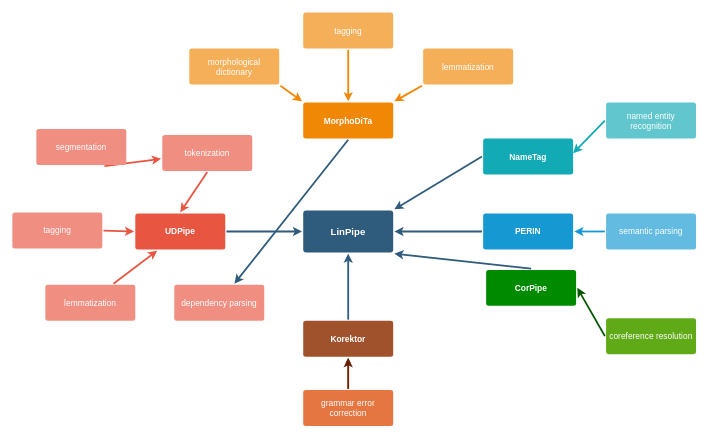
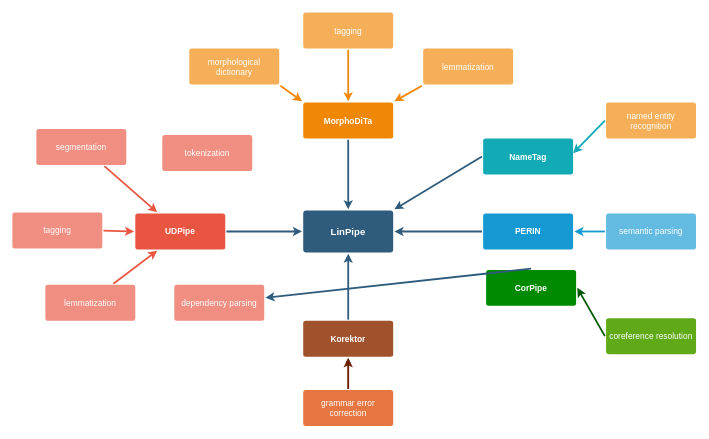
  <mxCell id="0" />
  <mxCell id="1" parent="0" />
- <mxCell id="2" value="" style="edgeStyle=none;rounded=0;jumpStyle=none;html=1;shadow=0;labelBackgroundColor=none;startArrow=none;startFill=0;endArrow=classic;endFill=1;jettySize=auto;orthogonalLoop=1;strokeColor=#2F5B7C;strokeWidth=3;fontFamily=Helvetica;fontSize=16;fontColor=#23445D;spacing=5;exitX=0.5;exitY=1;exitDx=0;exitDy=0;" parent="1" source="17" target="27" edge="1"><mxGeometry relative="1" as="geometry"><mxPoint x="660" y="270" as="targetPoint" /></mxGeometry></mxCell>
+ <mxCell id="2" value="" style="edgeStyle=none;rounded=0;jumpStyle=none;html=1;shadow=0;labelBackgroundColor=none;startArrow=none;startFill=0;endArrow=classic;endFill=1;jettySize=auto;orthogonalLoop=1;strokeColor=#2F5B7C;strokeWidth=3;fontFamily=Helvetica;fontSize=16;fontColor=#23445D;spacing=5;exitX=0.5;exitY=1;exitDx=0;exitDy=0;entryX=0.5;entryY=0;entryDx=0;entryDy=0;" parent="1" source="17" target="6" edge="1"><mxGeometry relative="1" as="geometry"><mxPoint x="660" y="270" as="targetPoint" /></mxGeometry></mxCell>
  <mxCell id="3" value="" style="edgeStyle=none;rounded=0;jumpStyle=none;html=1;shadow=0;labelBackgroundColor=none;startArrow=none;startFill=0;endArrow=classic;endFill=1;jettySize=auto;orthogonalLoop=1;strokeColor=#2F5B7C;strokeWidth=3;fontFamily=Helvetica;fontSize=16;fontColor=#23445D;spacing=5;entryX=1;entryY=0;entryDx=0;entryDy=0;exitX=0;exitY=0.5;exitDx=0;exitDy=0;" parent="1" source="24" target="6" edge="1"><mxGeometry relative="1" as="geometry"><mxPoint x="700" y="430" as="sourcePoint" /></mxGeometry></mxCell>
  <mxCell id="4" value="" style="edgeStyle=none;rounded=0;jumpStyle=none;html=1;shadow=0;labelBackgroundColor=none;startArrow=none;startFill=0;endArrow=classic;endFill=1;jettySize=auto;orthogonalLoop=1;strokeColor=#2F5B7C;strokeWidth=3;fontFamily=Helvetica;fontSize=16;fontColor=#23445D;spacing=5;entryX=1;entryY=0.5;entryDx=0;entryDy=0;exitX=0;exitY=0.5;exitDx=0;exitDy=0;" parent="1" source="15" target="6" edge="1"><mxGeometry relative="1" as="geometry"><mxPoint x="680" y="480" as="sourcePoint" /></mxGeometry></mxCell>
  <mxCell id="5" value="" style="edgeStyle=none;rounded=0;jumpStyle=none;html=1;shadow=0;labelBackgroundColor=none;startArrow=none;startFill=0;endArrow=classic;endFill=1;jettySize=auto;orthogonalLoop=1;strokeColor=#2F5B7C;strokeWidth=3;fontFamily=Helvetica;fontSize=16;fontColor=#23445D;spacing=5;entryX=0;entryY=0.5;entryDx=0;entryDy=0;exitX=1;exitY=0.5;exitDx=0;exitDy=0;" parent="1" source="10" target="6" edge="1"><mxGeometry relative="1" as="geometry"><mxPoint x="480" y="360" as="sourcePoint" /></mxGeometry></mxCell>
  <mxCell id="6" value="LinPipe" style="rounded=1;whiteSpace=wrap;html=1;shadow=0;labelBackgroundColor=none;strokeColor=none;strokeWidth=3;fillColor=#2F5B7C;fontFamily=Helvetica;fontSize=16;fontColor=#FFFFFF;align=center;fontStyle=1;spacing=5;arcSize=7;perimeterSpacing=2;" parent="1" vertex="1"><mxGeometry x="505" y="350.5" width="150" height="70" as="geometry" /></mxCell>
- <mxCell id="7" value="" style="edgeStyle=none;rounded=1;jumpStyle=none;html=1;shadow=0;labelBackgroundColor=none;startArrow=none;startFill=0;jettySize=auto;orthogonalLoop=1;strokeColor=#E85642;strokeWidth=3;fontFamily=Helvetica;fontSize=14;fontColor=#FFFFFF;spacing=5;fontStyle=1;fillColor=#b0e3e6;exitX=0.75;exitY=1;exitDx=0;exitDy=0;" parent="1" source="13" target="28" edge="1"><mxGeometry relative="1" as="geometry"><mxPoint x="250" y="300" as="targetPoint" /></mxGeometry></mxCell>
+ <mxCell id="7" value="" style="edgeStyle=none;rounded=1;jumpStyle=none;html=1;shadow=0;labelBackgroundColor=none;startArrow=none;startFill=0;jettySize=auto;orthogonalLoop=1;strokeColor=#E85642;strokeWidth=3;fontFamily=Helvetica;fontSize=14;fontColor=#FFFFFF;spacing=5;fontStyle=1;fillColor=#b0e3e6;exitX=0.75;exitY=1;exitDx=0;exitDy=0;entryX=0.25;entryY=0;entryDx=0;entryDy=0;" parent="1" source="13" target="10" edge="1"><mxGeometry relative="1" as="geometry"><mxPoint x="250" y="300" as="targetPoint" /></mxGeometry></mxCell>
  <mxCell id="8" value="" style="edgeStyle=none;rounded=1;jumpStyle=none;html=1;shadow=0;labelBackgroundColor=none;startArrow=none;startFill=0;jettySize=auto;orthogonalLoop=1;strokeColor=#E85642;strokeWidth=3;fontFamily=Helvetica;fontSize=14;fontColor=#FFFFFF;spacing=5;fontStyle=1;fillColor=#b0e3e6;entryX=0;entryY=0.5;entryDx=0;entryDy=0;exitX=1;exitY=0.5;exitDx=0;exitDy=0;" parent="1" source="12" target="10" edge="1"><mxGeometry relative="1" as="geometry"><mxPoint x="190" y="370" as="sourcePoint" /></mxGeometry></mxCell>
  <mxCell id="9" value="" style="edgeStyle=none;rounded=1;jumpStyle=none;html=1;shadow=0;labelBackgroundColor=none;startArrow=none;startFill=0;jettySize=auto;orthogonalLoop=1;strokeColor=#E85642;strokeWidth=3;fontFamily=Helvetica;fontSize=14;fontColor=#FFFFFF;spacing=5;fontStyle=1;fillColor=#b0e3e6;entryX=0.25;entryY=1;entryDx=0;entryDy=0;exitX=0.75;exitY=0;exitDx=0;exitDy=0;" parent="1" source="11" target="10" edge="1"><mxGeometry relative="1" as="geometry"><mxPoint x="270" y="450" as="sourcePoint" /></mxGeometry></mxCell>
  <mxCell id="10" value="UDPipe" style="rounded=1;whiteSpace=wrap;html=1;shadow=0;labelBackgroundColor=none;strokeColor=none;strokeWidth=3;fillColor=#e85642;fontFamily=Helvetica;fontSize=14;fontColor=#FFFFFF;align=center;spacing=5;fontStyle=1;arcSize=7;perimeterSpacing=2;" parent="1" vertex="1"><mxGeometry x="225" y="355.5" width="150" height="60" as="geometry" /></mxCell>
  <mxCell id="11" value="lemmatization" style="rounded=1;whiteSpace=wrap;html=1;shadow=0;labelBackgroundColor=none;strokeColor=none;strokeWidth=3;fillColor=#f08e81;fontFamily=Helvetica;fontSize=14;fontColor=#FFFFFF;align=center;spacing=5;fontStyle=0;arcSize=7;perimeterSpacing=2;" parent="1" vertex="1"><mxGeometry x="75" y="474.5" width="150" height="60" as="geometry" /></mxCell>
  <mxCell id="12" value="tagging" style="rounded=1;whiteSpace=wrap;html=1;shadow=0;labelBackgroundColor=none;strokeColor=none;strokeWidth=3;fillColor=#f08e81;fontFamily=Helvetica;fontSize=14;fontColor=#FFFFFF;align=center;spacing=5;fontStyle=0;arcSize=7;perimeterSpacing=2;" parent="1" vertex="1"><mxGeometry x="20" y="354" width="150" height="60" as="geometry" /></mxCell>
  <mxCell id="13" value="segmentation" style="rounded=1;whiteSpace=wrap;html=1;shadow=0;labelBackgroundColor=none;strokeColor=none;strokeWidth=3;fillColor=#f08e81;fontFamily=Helvetica;fontSize=14;fontColor=#FFFFFF;align=center;spacing=5;fontStyle=0;arcSize=7;perimeterSpacing=2;" parent="1" vertex="1"><mxGeometry x="60" y="214.5" width="150" height="60" as="geometry" /></mxCell>
  <mxCell id="14" value="" style="edgeStyle=none;rounded=0;jumpStyle=none;html=1;shadow=0;labelBackgroundColor=none;startArrow=none;startFill=0;endArrow=classic;endFill=1;jettySize=auto;orthogonalLoop=1;strokeColor=#1699D3;strokeWidth=3;fontFamily=Helvetica;fontSize=14;fontColor=#FFFFFF;spacing=5;exitX=0;exitY=0.5;exitDx=0;exitDy=0;entryX=1;entryY=0.5;entryDx=0;entryDy=0;" parent="1" source="16" target="15" edge="1"><mxGeometry relative="1" as="geometry"><mxPoint x="1010" y="540" as="targetPoint" /></mxGeometry></mxCell>
  <mxCell id="15" value="PERIN" style="rounded=1;whiteSpace=wrap;html=1;shadow=0;labelBackgroundColor=none;strokeColor=none;strokeWidth=3;fillColor=#1699d3;fontFamily=Helvetica;fontSize=14;fontColor=#FFFFFF;align=center;spacing=5;fontStyle=1;arcSize=7;perimeterSpacing=2;" parent="1" vertex="1"><mxGeometry x="805" y="355.5" width="150" height="60" as="geometry" /></mxCell>
  <mxCell id="16" value="semantic parsing" style="rounded=1;whiteSpace=wrap;html=1;shadow=0;labelBackgroundColor=none;strokeColor=none;strokeWidth=3;fillColor=#64bbe2;fontFamily=Helvetica;fontSize=14;fontColor=#FFFFFF;align=center;spacing=5;arcSize=7;perimeterSpacing=2;" parent="1" vertex="1"><mxGeometry x="1010" y="355.5" width="150" height="60" as="geometry" /></mxCell>
  <mxCell id="17" value="MorphoDiTa" style="rounded=1;whiteSpace=wrap;html=1;shadow=0;labelBackgroundColor=none;strokeColor=none;strokeWidth=3;fillColor=#F08705;fontFamily=Helvetica;fontSize=14;fontColor=#FFFFFF;align=center;spacing=5;fontStyle=1;arcSize=7;perimeterSpacing=2;" parent="1" vertex="1"><mxGeometry x="505" y="170.5" width="150" height="60" as="geometry" /></mxCell>
  <mxCell id="18" value="lemmatization" style="rounded=1;whiteSpace=wrap;html=1;shadow=0;labelBackgroundColor=none;strokeColor=none;strokeWidth=3;fillColor=#f5af58;fontFamily=Helvetica;fontSize=14;fontColor=#FFFFFF;align=center;spacing=5;arcSize=7;perimeterSpacing=2;" parent="1" vertex="1"><mxGeometry x="705" y="80.5" width="150" height="60" as="geometry" /></mxCell>
  <mxCell id="19" value="" style="edgeStyle=none;rounded=0;jumpStyle=none;html=1;shadow=0;labelBackgroundColor=none;startArrow=none;startFill=0;endArrow=classic;endFill=1;jettySize=auto;orthogonalLoop=1;strokeColor=#F08705;strokeWidth=3;fontFamily=Helvetica;fontSize=14;fontColor=#FFFFFF;spacing=5;exitX=0;exitY=1;exitDx=0;exitDy=0;entryX=1;entryY=0;entryDx=0;entryDy=0;" parent="1" source="18" target="17" edge="1"><mxGeometry relative="1" as="geometry"><mxPoint x="730" y="170" as="targetPoint" /></mxGeometry></mxCell>
  <mxCell id="20" value="tagging" style="rounded=1;whiteSpace=wrap;html=1;shadow=0;labelBackgroundColor=none;strokeColor=none;strokeWidth=3;fillColor=#f5af58;fontFamily=Helvetica;fontSize=14;fontColor=#FFFFFF;align=center;spacing=5;arcSize=7;perimeterSpacing=2;" parent="1" vertex="1"><mxGeometry x="505" y="20.5" width="150" height="60" as="geometry" /></mxCell>
  <mxCell id="21" value="" style="edgeStyle=none;rounded=0;jumpStyle=none;html=1;shadow=0;labelBackgroundColor=none;startArrow=none;startFill=0;endArrow=classic;endFill=1;jettySize=auto;orthogonalLoop=1;strokeColor=#F08705;strokeWidth=3;fontFamily=Helvetica;fontSize=14;fontColor=#FFFFFF;spacing=5;exitX=0.5;exitY=1;exitDx=0;exitDy=0;entryX=0.5;entryY=0;entryDx=0;entryDy=0;" parent="1" source="20" target="17" edge="1"><mxGeometry relative="1" as="geometry"><mxPoint x="610" y="100" as="targetPoint" /></mxGeometry></mxCell>
  <mxCell id="22" value="morphological dictionary" style="rounded=1;whiteSpace=wrap;html=1;shadow=0;labelBackgroundColor=none;strokeColor=none;strokeWidth=3;fillColor=#f5af58;fontFamily=Helvetica;fontSize=14;fontColor=#FFFFFF;align=center;spacing=5;arcSize=7;perimeterSpacing=2;" parent="1" vertex="1"><mxGeometry x="315" y="80.5" width="150" height="60" as="geometry" /></mxCell>
  <mxCell id="23" value="" style="edgeStyle=none;rounded=0;jumpStyle=none;html=1;shadow=0;labelBackgroundColor=none;startArrow=none;startFill=0;endArrow=classic;endFill=1;jettySize=auto;orthogonalLoop=1;strokeColor=#F08705;strokeWidth=3;fontFamily=Helvetica;fontSize=14;fontColor=#FFFFFF;spacing=5;entryX=0;entryY=0;entryDx=0;entryDy=0;exitX=1;exitY=1;exitDx=0;exitDy=0;" parent="1" source="22" target="17" edge="1"><mxGeometry relative="1" as="geometry"><mxPoint x="510" y="130" as="sourcePoint" /></mxGeometry></mxCell>
  <mxCell id="24" value="NameTag" style="rounded=1;whiteSpace=wrap;html=1;shadow=0;labelBackgroundColor=none;strokeColor=none;strokeWidth=3;fillColor=#12aab5;fontFamily=Helvetica;fontSize=14;fontColor=#FFFFFF;align=center;spacing=5;fontStyle=1;arcSize=7;perimeterSpacing=2;" parent="1" vertex="1"><mxGeometry x="805" y="230.5" width="150" height="60" as="geometry" /></mxCell>
- <mxCell id="25" value="named entity recognition" style="rounded=1;whiteSpace=wrap;html=1;shadow=0;labelBackgroundColor=none;strokeColor=none;strokeWidth=3;fillColor=#61c6ce;fontFamily=Helvetica;fontSize=14;fontColor=#FFFFFF;align=center;spacing=5;fontStyle=0;arcSize=7;perimeterSpacing=2;" parent="1" vertex="1"><mxGeometry x="1010" y="170.5" width="150" height="60" as="geometry" /></mxCell>
+ <mxCell id="25" value="named entity recognition" style="rounded=1;whiteSpace=wrap;html=1;shadow=0;labelBackgroundColor=none;strokeColor=none;strokeWidth=3;fillColor=#f5af58;fontFamily=Helvetica;fontSize=14;fontColor=#FFFFFF;align=center;spacing=5;fontStyle=0;arcSize=7;perimeterSpacing=2;" parent="1" vertex="1"><mxGeometry x="1010" y="170.5" width="150" height="60" as="geometry" /></mxCell>
  <mxCell id="26" value="" style="edgeStyle=none;rounded=1;jumpStyle=none;html=1;shadow=0;labelBackgroundColor=none;startArrow=none;startFill=0;jettySize=auto;orthogonalLoop=1;strokeColor=#12AAB5;strokeWidth=3;fontFamily=Helvetica;fontSize=14;fontColor=#FFFFFF;spacing=5;fontStyle=1;fillColor=#b0e3e6;exitX=0;exitY=0.5;exitDx=0;exitDy=0;entryX=0.987;entryY=0.414;entryDx=0;entryDy=0;entryPerimeter=0;" parent="1" source="25" target="24" edge="1"><mxGeometry relative="1" as="geometry"><mxPoint x="1020" y="400" as="targetPoint" /></mxGeometry></mxCell>
  <mxCell id="27" value="dependency parsing" style="rounded=1;whiteSpace=wrap;html=1;shadow=0;labelBackgroundColor=none;strokeColor=none;strokeWidth=3;fillColor=#f08e81;fontFamily=Helvetica;fontSize=14;fontColor=#FFFFFF;align=center;spacing=5;fontStyle=0;arcSize=7;perimeterSpacing=2;" vertex="1" parent="1"><mxGeometry x="290" y="474.5" width="150" height="60" as="geometry" /></mxCell>
  <mxCell id="28" value="tokenization" style="rounded=1;whiteSpace=wrap;html=1;shadow=0;labelBackgroundColor=none;strokeColor=none;strokeWidth=3;fillColor=#f08e81;fontFamily=Helvetica;fontSize=14;fontColor=#FFFFFF;align=center;spacing=5;fontStyle=0;arcSize=7;perimeterSpacing=2;" vertex="1" parent="1"><mxGeometry x="270" y="224.5" width="150" height="60" as="geometry" /></mxCell>
- <mxCell id="29" value="" style="edgeStyle=none;rounded=1;jumpStyle=none;html=1;shadow=0;labelBackgroundColor=none;startArrow=none;startFill=0;jettySize=auto;orthogonalLoop=1;strokeColor=#E85642;strokeWidth=3;fontFamily=Helvetica;fontSize=14;fontColor=#FFFFFF;spacing=5;fontStyle=1;fillColor=#b0e3e6;exitX=0.5;exitY=1;exitDx=0;exitDy=0;entryX=0.5;entryY=0;entryDx=0;entryDy=0;" edge="1" parent="1" source="28" target="10"><mxGeometry relative="1" as="geometry"><mxPoint x="263.5" y="283.5" as="sourcePoint" /><mxPoint x="336.5" y="350.5" as="targetPoint" /></mxGeometry></mxCell>
  <mxCell id="30" value="CorPipe" style="rounded=1;whiteSpace=wrap;html=1;shadow=0;labelBackgroundColor=none;strokeColor=none;strokeWidth=3;fillColor=#008a00;fontFamily=Helvetica;fontSize=14;align=center;spacing=5;fontStyle=1;arcSize=7;perimeterSpacing=2;fontColor=#ffffff;" vertex="1" parent="1"><mxGeometry x="810" y="449.5" width="150" height="60" as="geometry" /></mxCell>
- <mxCell id="31" value="" style="edgeStyle=none;rounded=0;jumpStyle=none;html=1;shadow=0;labelBackgroundColor=none;startArrow=none;startFill=0;endArrow=classic;endFill=1;jettySize=auto;orthogonalLoop=1;strokeColor=#2F5B7C;strokeWidth=3;fontFamily=Helvetica;fontSize=16;fontColor=#23445D;spacing=5;entryX=1;entryY=1;entryDx=0;entryDy=0;exitX=0.5;exitY=0;exitDx=0;exitDy=0;" edge="1" parent="1" source="30" target="6"><mxGeometry relative="1" as="geometry"><mxPoint x="738.998" y="521.976" as="sourcePoint" /><mxPoint x="580" y="440.004" as="targetPoint" /></mxGeometry></mxCell>
+ <mxCell id="31" value="" style="edgeStyle=none;rounded=0;jumpStyle=none;html=1;shadow=0;labelBackgroundColor=none;startArrow=none;startFill=0;endArrow=classic;endFill=1;jettySize=auto;orthogonalLoop=1;strokeColor=#2F5B7C;strokeWidth=3;fontFamily=Helvetica;fontSize=16;fontColor=#23445D;spacing=5;exitX=0.5;exitY=0;exitDx=0;exitDy=0;" edge="1" parent="1" source="30" target="27"><mxGeometry relative="1" as="geometry"><mxPoint x="738.998" y="521.976" as="sourcePoint" /><mxPoint x="580" y="440.004" as="targetPoint" /></mxGeometry></mxCell>
  <mxCell id="32" value="&lt;font color=&quot;#ffffff&quot;&gt;coreference resolution&lt;/font&gt;" style="rounded=1;whiteSpace=wrap;html=1;shadow=0;labelBackgroundColor=none;strokeColor=none;strokeWidth=3;fillColor=#60a917;fontFamily=Helvetica;fontSize=14;align=center;spacing=5;arcSize=7;perimeterSpacing=2;fontColor=#ffffff;" vertex="1" parent="1"><mxGeometry x="1010" y="530" width="150" height="60" as="geometry" /></mxCell>
  <mxCell id="33" value="Korektor" style="rounded=1;whiteSpace=wrap;html=1;shadow=0;labelBackgroundColor=none;strokeColor=none;strokeWidth=3;fillColor=#a0522d;fontFamily=Helvetica;fontSize=14;fontColor=#ffffff;align=center;spacing=5;fontStyle=1;arcSize=7;perimeterSpacing=2;" vertex="1" parent="1"><mxGeometry x="505" y="534.5" width="150" height="60" as="geometry" /></mxCell>
  <mxCell id="34" value="" style="edgeStyle=orthogonalEdgeStyle;rounded=0;orthogonalLoop=1;jettySize=auto;html=1;fontColor=#FFFFFF;" edge="1" parent="1" source="35" target="33"><mxGeometry relative="1" as="geometry" /></mxCell>
  <mxCell id="35" value="&lt;font color=&quot;#ffffff&quot;&gt;grammar error correction&lt;/font&gt;" style="rounded=1;whiteSpace=wrap;html=1;shadow=0;labelBackgroundColor=none;strokeColor=none;strokeWidth=3;fillColor=#E67641;fontFamily=Helvetica;fontSize=14;align=center;spacing=5;arcSize=7;perimeterSpacing=2;fontColor=#ffffff;" vertex="1" parent="1"><mxGeometry x="505" y="650" width="150" height="60" as="geometry" /></mxCell>
  <mxCell id="36" value="" style="edgeStyle=none;rounded=0;jumpStyle=none;html=1;shadow=0;labelBackgroundColor=none;startArrow=none;startFill=0;endArrow=classic;endFill=1;jettySize=auto;orthogonalLoop=1;strokeColor=#005700;strokeWidth=3;fontFamily=Helvetica;fontSize=14;fontColor=#FFFFFF;spacing=5;exitX=0;exitY=0.5;exitDx=0;exitDy=0;entryX=1;entryY=0.5;entryDx=0;entryDy=0;fillColor=#008a00;" edge="1" parent="1" source="32" target="30"><mxGeometry relative="1" as="geometry"><mxPoint x="1021" y="414.5" as="sourcePoint" /><mxPoint x="960" y="414.5" as="targetPoint" /></mxGeometry></mxCell>
  <mxCell id="37" value="" style="edgeStyle=none;rounded=0;jumpStyle=none;html=1;shadow=0;labelBackgroundColor=none;startArrow=none;startFill=0;endArrow=classic;endFill=1;jettySize=auto;orthogonalLoop=1;strokeColor=#6D1F00;strokeWidth=3;fontFamily=Helvetica;fontSize=14;fontColor=#FFFFFF;spacing=5;entryX=0.5;entryY=1;entryDx=0;entryDy=0;fillColor=#a0522d;exitX=0.5;exitY=0;exitDx=0;exitDy=0;" edge="1" parent="1" source="35" target="33"><mxGeometry relative="1" as="geometry"><mxPoint x="846" y="630" as="sourcePoint" /><mxPoint x="790" y="630" as="targetPoint" /></mxGeometry></mxCell>
  <mxCell id="38" value="" style="edgeStyle=none;rounded=0;jumpStyle=none;html=1;shadow=0;labelBackgroundColor=none;startArrow=none;startFill=0;endArrow=classic;endFill=1;jettySize=auto;orthogonalLoop=1;strokeColor=#2F5B7C;strokeWidth=3;fontFamily=Helvetica;fontSize=16;fontColor=#23445D;spacing=5;entryX=0.5;entryY=1;entryDx=0;entryDy=0;exitX=0.5;exitY=0;exitDx=0;exitDy=0;" edge="1" parent="1" source="33" target="6"><mxGeometry relative="1" as="geometry"><mxPoint x="855" y="485.5" as="sourcePoint" /><mxPoint x="550" y="460" as="targetPoint" /></mxGeometry></mxCell>
